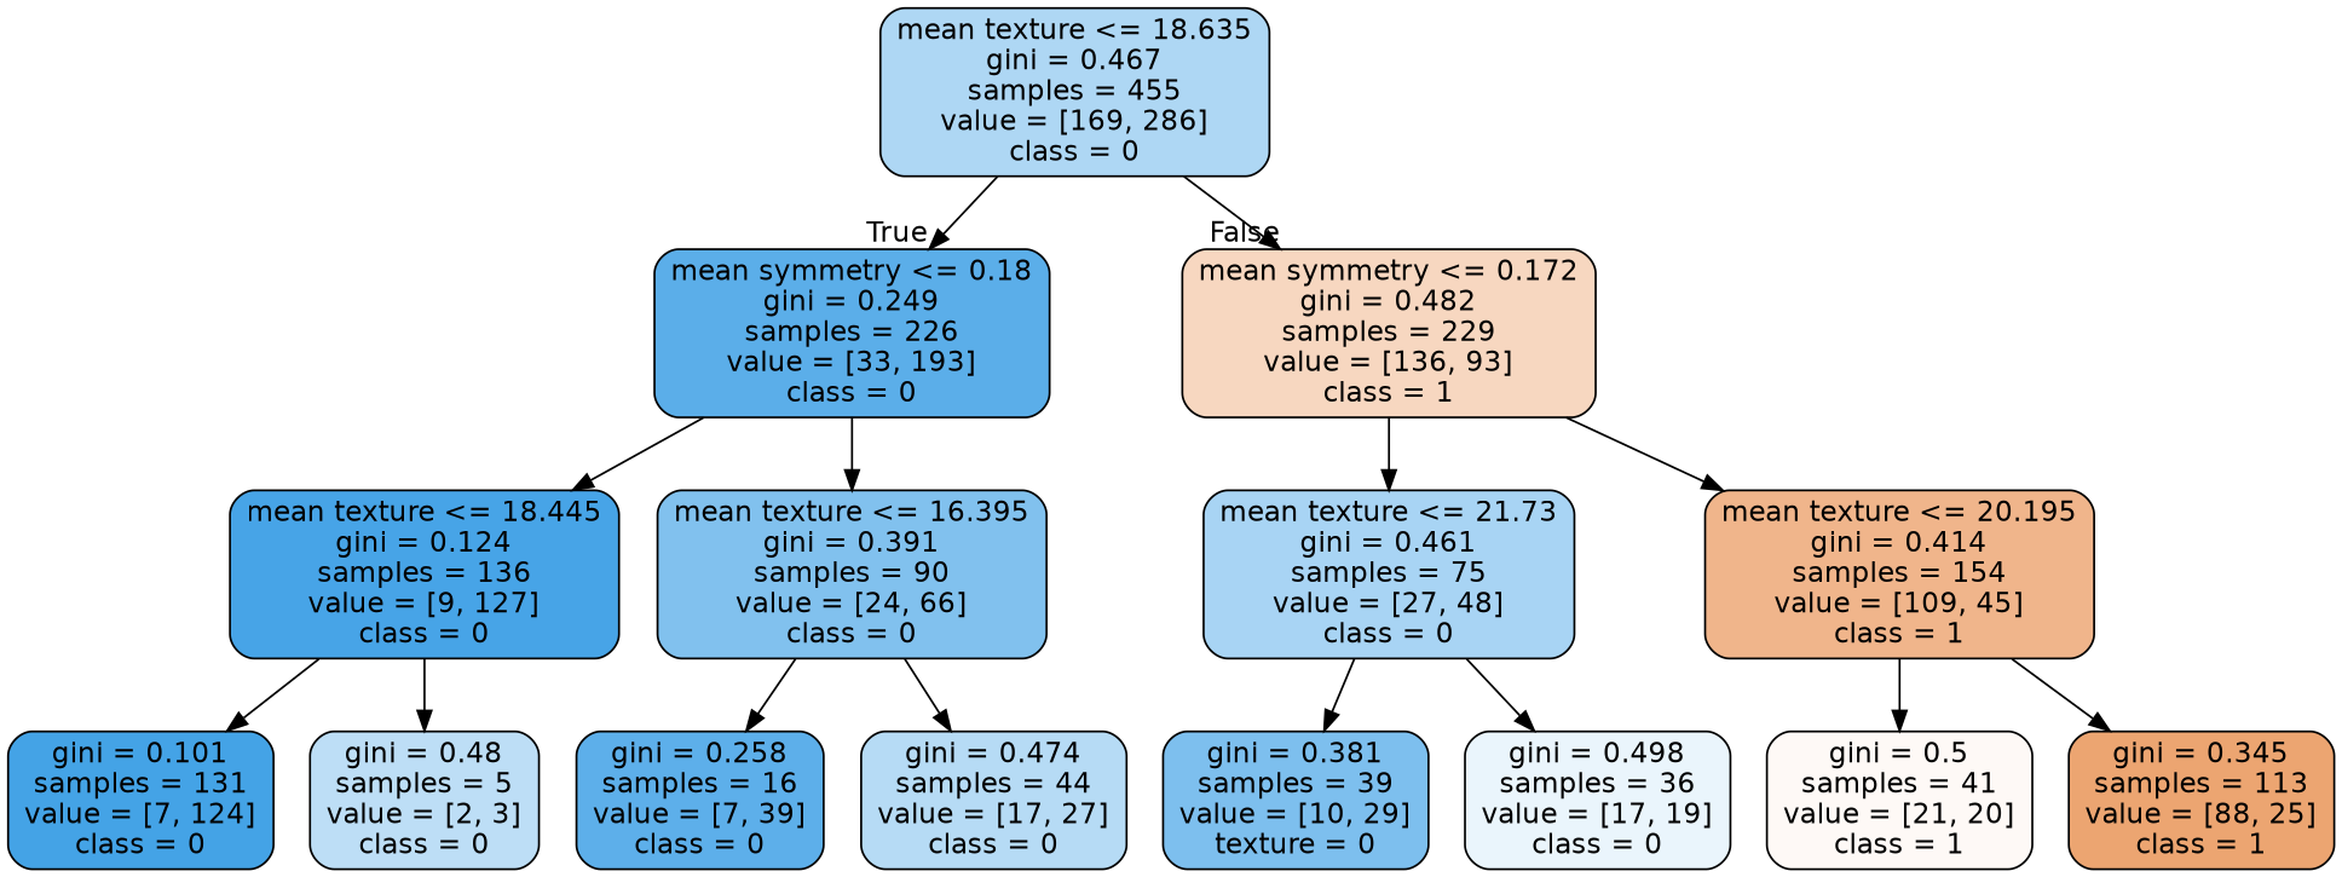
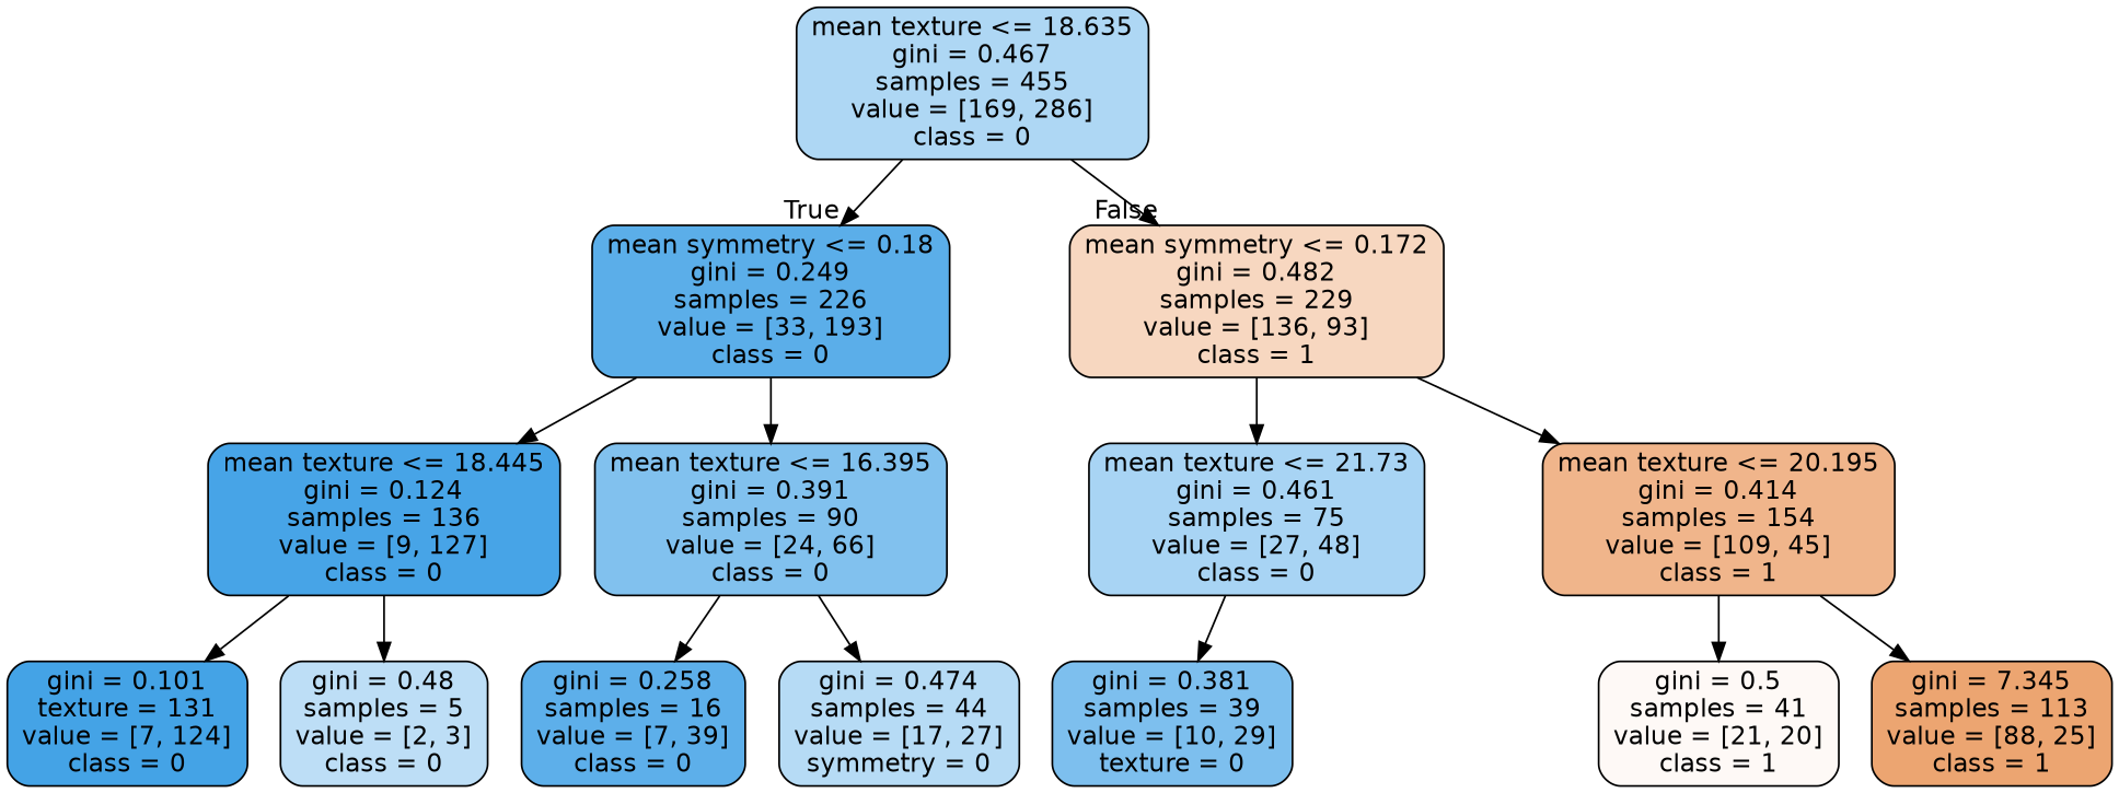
  digraph {
    node [color=black fontname=helvetica shape=box style="filled, rounded"]
    edge [fontname=helvetica]
    n1 [fillcolor="#aed7f4" label="mean texture <= 18.635\ngini = 0.467\nsamples = 455\nvalue = [169, 286]\nclass = 0"]
    n2 [fillcolor="#5baee9" label="mean symmetry <= 0.18\ngini = 0.249\nsamples = 226\nvalue = [33, 193]\nclass = 0"]
    n3 [fillcolor="#f7d7c0" label="mean symmetry <= 0.172\ngini = 0.482\nsamples = 229\nvalue = [136, 93]\nclass = 1"]
    n4 [fillcolor="#47a4e7" label="mean texture <= 18.445\ngini = 0.124\nsamples = 136\nvalue = [9, 127]\nclass = 0"]
    n5 [fillcolor="#81c1ee" label="mean texture <= 16.395\ngini = 0.391\nsamples = 90\nvalue = [24, 66]\nclass = 0"]
    n6 [fillcolor="#a8d4f4" label="mean texture <= 21.73\ngini = 0.461\nsamples = 75\nvalue = [27, 48]\nclass = 0"]
    n7 [fillcolor="#f0b58b" label="mean texture <= 20.195\ngini = 0.414\nsamples = 154\nvalue = [109, 45]\nclass = 1"]
-   n8 [fillcolor="#44a3e6" label="gini = 0.101\nsamples = 131\nvalue = [7, 124]\nclass = 0"]
+   n8 [fillcolor="#44a3e6" label="gini = 0.101\ntexture = 131\nvalue = [7, 124]\nclass = 0"]
    n9 [fillcolor="#bddef6" label="gini = 0.48\nsamples = 5\nvalue = [2, 3]\nclass = 0"]
    n10 [fillcolor="#5dafea" label="gini = 0.258\nsamples = 16\nvalue = [7, 39]\nclass = 0"]
-   n11 [fillcolor="#b6dbf5" label="gini = 0.474\nsamples = 44\nvalue = [17, 27]\nclass = 0"]
+   n11 [fillcolor="#b6dbf5" label="gini = 0.474\nsamples = 44\nvalue = [17, 27]\nsymmetry = 0"]
    n12 [fillcolor="#7dbfee" label="gini = 0.381\nsamples = 39\nvalue = [10, 29]\ntexture = 0"]
-   n13 [fillcolor="#eaf5fc" label="gini = 0.498\nsamples = 36\nvalue = [17, 19]\nclass = 0"]
    n14 [fillcolor="#fef9f6" label="gini = 0.5\nsamples = 41\nvalue = [21, 20]\nclass = 1"]
-   n15 [fillcolor="#eca571" label="gini = 0.345\nsamples = 113\nvalue = [88, 25]\nclass = 1"]
+   n15 [fillcolor="#eca571" label="gini = 7.345\nsamples = 113\nvalue = [88, 25]\nclass = 1"]
    n1 -> n2 [headlabel=True labelangle=45 labeldistance=2.5]
    n1 -> n3 [headlabel=False labelangle=-45 labeldistance=2.5]
    n2 -> n4
    n2 -> n5
    n3 -> n6
    n3 -> n7
    n4 -> n8
    n4 -> n9
    n5 -> n10
    n5 -> n11
    n6 -> n12
-   n6 -> n13
    n7 -> n14
    n7 -> n15
  }
